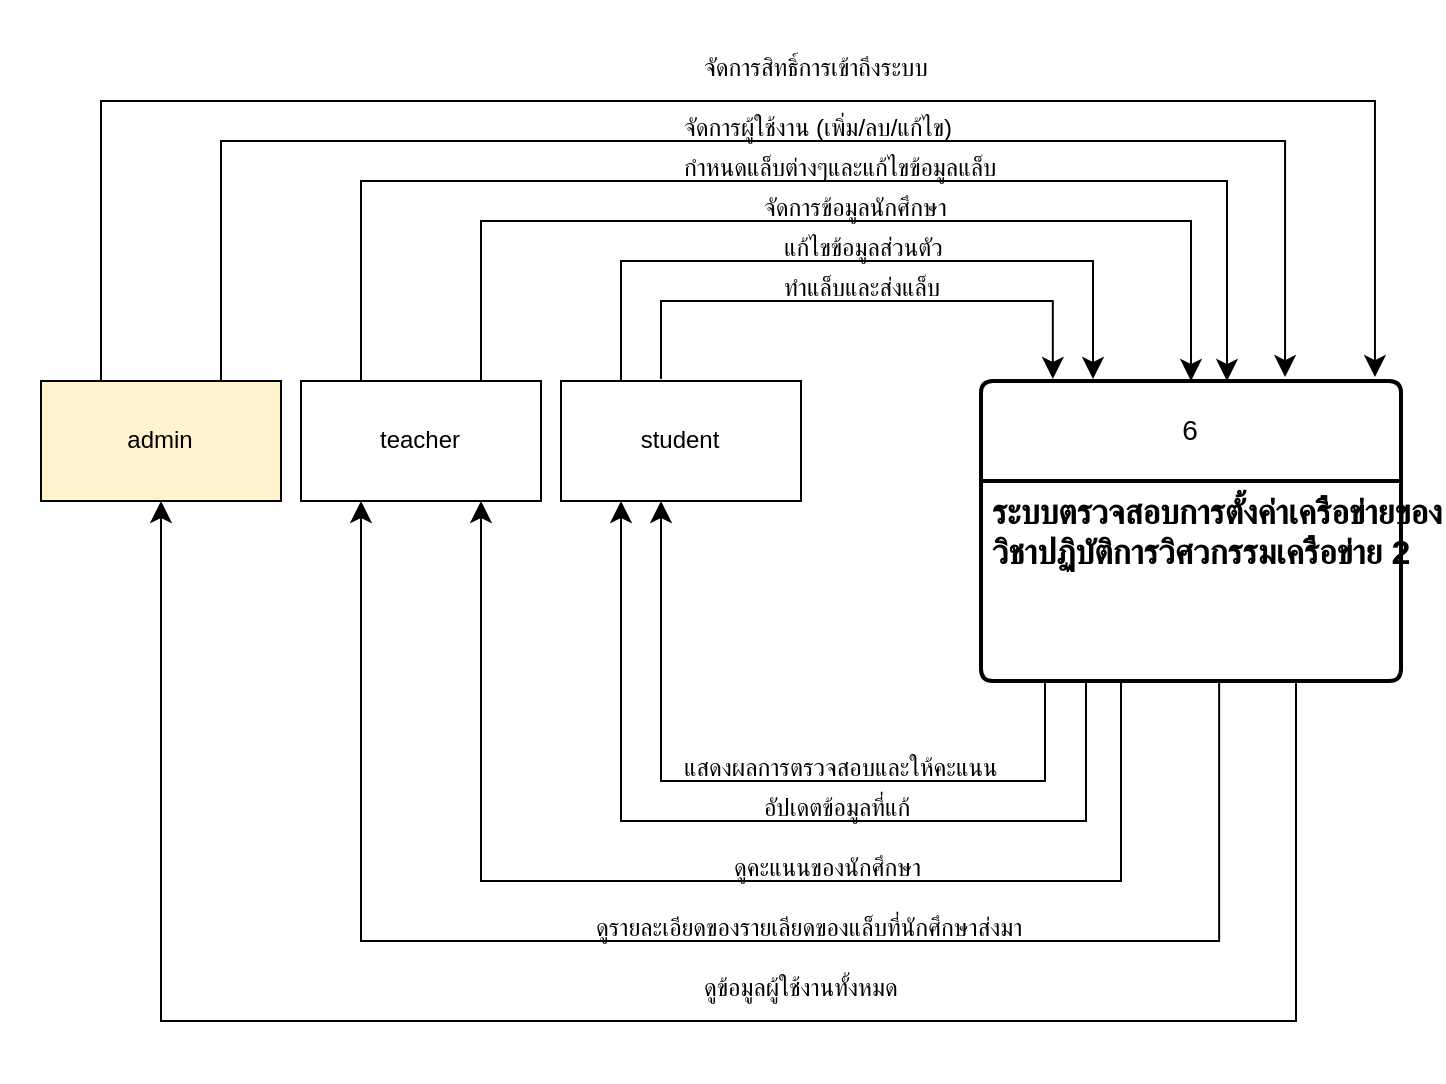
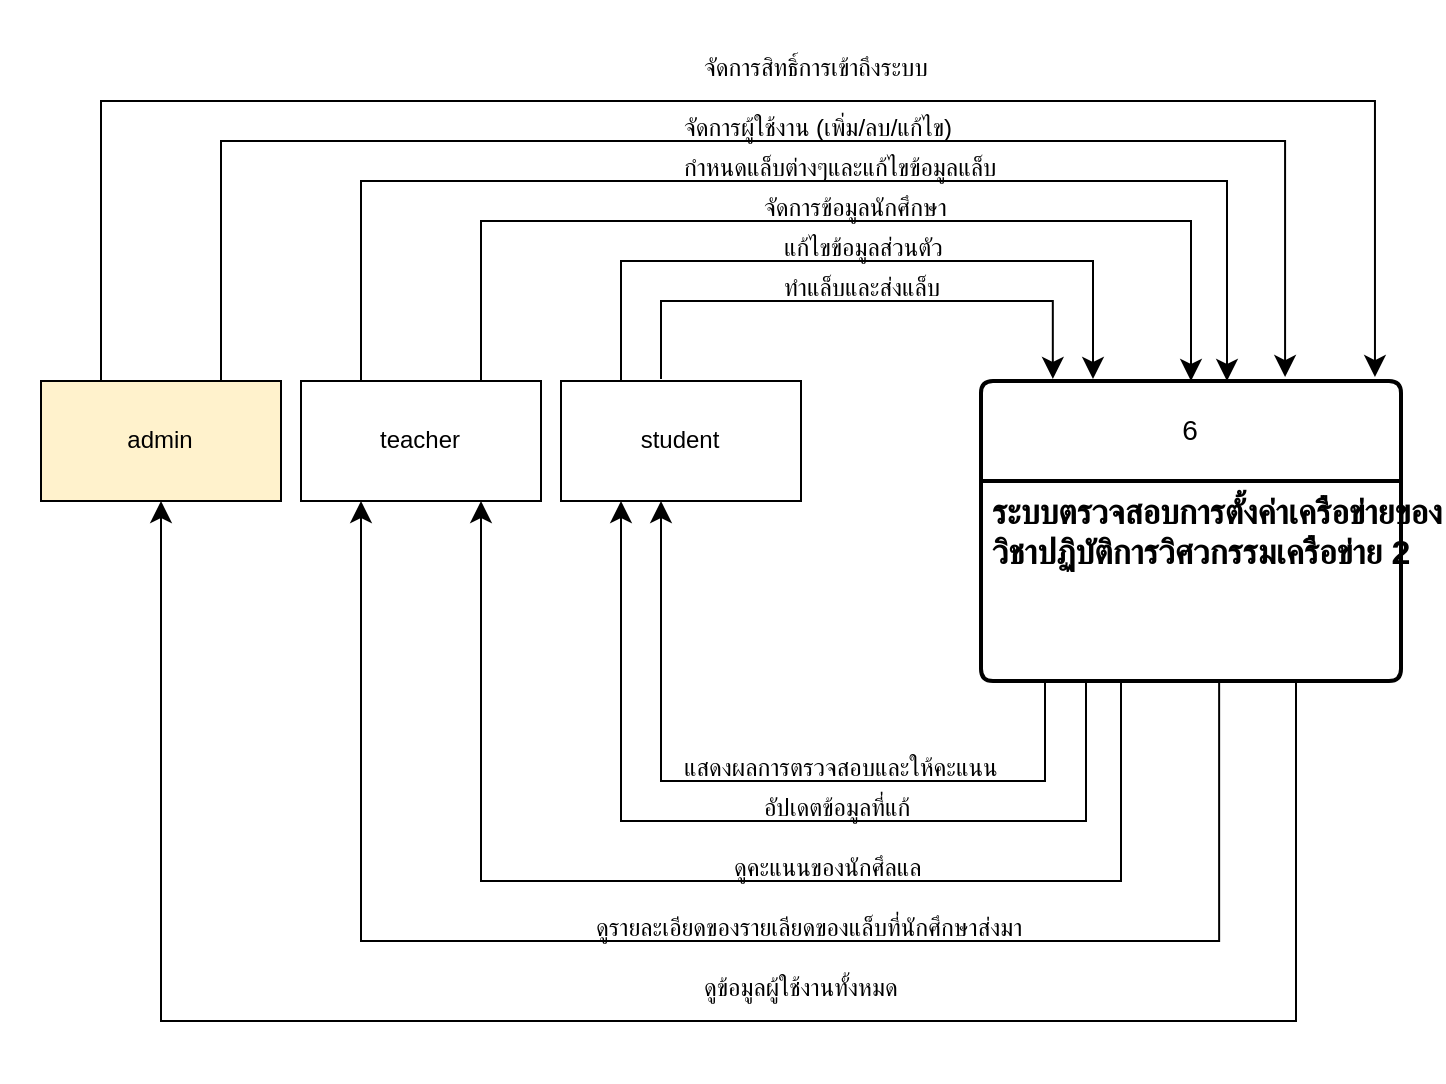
  <mxCell id="0" />
  <mxCell id="1" parent="0" />
  <mxCell id="2" value="student" style="rounded=0;whiteSpace=wrap;html=1;" vertex="1" parent="1"><mxGeometry x="280" y="190" width="120" height="60" as="geometry" /></mxCell>
  <mxCell id="3" value="teacher" style="rounded=0;whiteSpace=wrap;html=1;" vertex="1" parent="1"><mxGeometry x="150" y="190" width="120" height="60" as="geometry" /></mxCell>
  <mxCell id="4" value="admin" style="rounded=0;whiteSpace=wrap;html=1;fillColor=#fff2cc;" vertex="1" parent="1"><mxGeometry x="20" y="190" width="120" height="60" as="geometry" /></mxCell>
  <mxCell id="5" value="6" style="swimlane;childLayout=stackLayout;horizontal=1;startSize=50;horizontalStack=0;rounded=1;fontSize=14;fontStyle=0;strokeWidth=2;resizeParent=0;resizeLast=1;shadow=0;dashed=0;align=center;arcSize=4;whiteSpace=wrap;html=1;" vertex="1" parent="1"><mxGeometry x="490" y="190" width="210" height="150" as="geometry" /></mxCell>
  <mxCell id="6" value="&lt;span style=&quot;font-family: &amp;quot;TH Sarabun New&amp;quot;, sans-serif;&quot; lang=&quot;TH&quot;&gt;&lt;b style=&quot;&quot;&gt;&lt;font style=&quot;font-size: 17px;&quot;&gt;ระบบตรวจสอบการตั้งค่าเครือข่ายของ&lt;/font&gt;&lt;/b&gt;&lt;/span&gt;&lt;div&gt;&lt;span style=&quot;font-family: &amp;quot;TH Sarabun New&amp;quot;, sans-serif;&quot; lang=&quot;TH&quot;&gt;&lt;b style=&quot;&quot;&gt;&lt;font style=&quot;font-size: 17px;&quot;&gt;วิชาปฏิบัติการวิศวกรรมเครือข่าย 2&lt;/font&gt;&lt;/b&gt;&lt;/span&gt;&lt;/div&gt;" style="align=left;strokeColor=none;fillColor=none;spacingLeft=4;fontSize=12;verticalAlign=top;resizable=0;rotatable=0;part=1;html=1;" vertex="1" parent="5"><mxGeometry y="50" width="210" height="100" as="geometry" /></mxCell>
  <mxCell id="7" value="" style="edgeStyle=elbowEdgeStyle;elbow=vertical;endArrow=classic;html=1;curved=0;rounded=0;endSize=8;startSize=8;entryX=0.171;entryY=-0.007;entryDx=0;entryDy=0;entryPerimeter=0;" edge="1" parent="1" target="5"><mxGeometry width="50" height="50" relative="1" as="geometry"><mxPoint x="330" y="189" as="sourcePoint" /><mxPoint x="507" y="160" as="targetPoint" /><Array as="points"><mxPoint x="420" y="150" /><mxPoint x="437" y="130" /></Array></mxGeometry></mxCell>
  <mxCell id="8" value="" style="edgeStyle=elbowEdgeStyle;elbow=vertical;endArrow=classic;html=1;curved=0;rounded=0;endSize=8;startSize=8;entryX=0.171;entryY=-0.007;entryDx=0;entryDy=0;entryPerimeter=0;exitX=0.25;exitY=0;exitDx=0;exitDy=0;" edge="1" parent="1" source="2"><mxGeometry width="50" height="50" relative="1" as="geometry"><mxPoint x="320" y="189" as="sourcePoint" /><mxPoint x="546" y="189" as="targetPoint" /><Array as="points"><mxPoint x="450" y="130" /><mxPoint x="457" y="130" /></Array></mxGeometry></mxCell>
  <mxCell id="9" value="" style="edgeStyle=elbowEdgeStyle;elbow=vertical;endArrow=classic;html=1;curved=0;rounded=0;endSize=8;startSize=8;" edge="1" parent="1"><mxGeometry width="50" height="50" relative="1" as="geometry"><mxPoint x="522" y="340" as="sourcePoint" /><mxPoint x="330" y="250" as="targetPoint" /><Array as="points"><mxPoint x="430" y="390" /><mxPoint x="430" y="400" /></Array></mxGeometry></mxCell>
  <mxCell id="10" value="" style="edgeStyle=elbowEdgeStyle;elbow=vertical;endArrow=classic;html=1;curved=0;rounded=0;endSize=8;startSize=8;entryX=0.392;entryY=1.017;entryDx=0;entryDy=0;entryPerimeter=0;exitX=0.25;exitY=1;exitDx=0;exitDy=0;" edge="1" parent="1" source="6"><mxGeometry width="50" height="50" relative="1" as="geometry"><mxPoint x="505" y="339" as="sourcePoint" /><mxPoint x="310" y="250" as="targetPoint" /><Array as="points"><mxPoint x="430" y="410" /><mxPoint x="413" y="399" /></Array></mxGeometry></mxCell>
  <mxCell id="11" value="" style="edgeStyle=elbowEdgeStyle;elbow=vertical;endArrow=classic;html=1;curved=0;rounded=0;endSize=8;startSize=8;exitX=0.75;exitY=0;exitDx=0;exitDy=0;entryX=0.5;entryY=0;entryDx=0;entryDy=0;" edge="1" parent="1" source="3" target="5"><mxGeometry width="50" height="50" relative="1" as="geometry"><mxPoint x="240" y="190" as="sourcePoint" /><mxPoint x="564" y="190" as="targetPoint" /><Array as="points"><mxPoint x="360" y="110" /><mxPoint x="387" y="130" /></Array></mxGeometry></mxCell>
  <mxCell id="12" value="" style="edgeStyle=elbowEdgeStyle;elbow=vertical;endArrow=classic;html=1;curved=0;rounded=0;endSize=8;startSize=8;exitX=0.25;exitY=0;exitDx=0;exitDy=0;" edge="1" parent="1" source="3"><mxGeometry width="50" height="50" relative="1" as="geometry"><mxPoint x="260" y="190" as="sourcePoint" /><mxPoint x="613" y="190" as="targetPoint" /><Array as="points"><mxPoint x="420" y="90" /><mxPoint x="407" y="130" /></Array></mxGeometry></mxCell>
  <mxCell id="13" value="" style="edgeStyle=elbowEdgeStyle;elbow=vertical;endArrow=classic;html=1;curved=0;rounded=0;endSize=8;startSize=8;entryX=0.392;entryY=1.017;entryDx=0;entryDy=0;entryPerimeter=0;" edge="1" parent="1"><mxGeometry width="50" height="50" relative="1" as="geometry"><mxPoint x="560" y="340" as="sourcePoint" /><mxPoint x="240" y="250" as="targetPoint" /><Array as="points"><mxPoint x="400" y="440" /><mxPoint x="343" y="399" /></Array></mxGeometry></mxCell>
  <mxCell id="14" value="" style="edgeStyle=elbowEdgeStyle;elbow=vertical;endArrow=classic;html=1;curved=0;rounded=0;endSize=8;startSize=8;entryX=0.392;entryY=1.017;entryDx=0;entryDy=0;entryPerimeter=0;exitX=0.567;exitY=0.99;exitDx=0;exitDy=0;exitPerimeter=0;" edge="1" parent="1" source="6"><mxGeometry width="50" height="50" relative="1" as="geometry"><mxPoint x="413" y="340" as="sourcePoint" /><mxPoint x="180" y="250" as="targetPoint" /><Array as="points"><mxPoint x="400" y="470" /><mxPoint x="283" y="399" /></Array></mxGeometry></mxCell>
  <mxCell id="15" value="" style="edgeStyle=elbowEdgeStyle;elbow=vertical;endArrow=classic;html=1;curved=0;rounded=0;endSize=8;startSize=8;exitX=0.75;exitY=0;exitDx=0;exitDy=0;entryX=0.724;entryY=-0.013;entryDx=0;entryDy=0;entryPerimeter=0;" edge="1" parent="1" source="4" target="5"><mxGeometry width="50" height="50" relative="1" as="geometry"><mxPoint x="110" y="190" as="sourcePoint" /><mxPoint x="542" y="188" as="targetPoint" /><Array as="points"><mxPoint x="320" y="70" /><mxPoint x="337" y="130" /></Array></mxGeometry></mxCell>
  <mxCell id="16" value="" style="edgeStyle=elbowEdgeStyle;elbow=vertical;endArrow=classic;html=1;curved=0;rounded=0;endSize=8;startSize=8;exitX=0.25;exitY=0;exitDx=0;exitDy=0;entryX=0.938;entryY=-0.013;entryDx=0;entryDy=0;entryPerimeter=0;" edge="1" parent="1" source="4" target="5"><mxGeometry width="50" height="50" relative="1" as="geometry"><mxPoint x="30" y="190" as="sourcePoint" /><mxPoint x="627" y="190" as="targetPoint" /><Array as="points"><mxPoint x="380" y="50" /><mxPoint x="257" y="130" /></Array></mxGeometry></mxCell>
  <mxCell id="17" value="" style="edgeStyle=elbowEdgeStyle;elbow=vertical;endArrow=classic;html=1;curved=0;rounded=0;endSize=8;startSize=8;entryX=0.5;entryY=1;entryDx=0;entryDy=0;exitX=0.75;exitY=1;exitDx=0;exitDy=0;" edge="1" parent="1" source="6" target="4"><mxGeometry width="50" height="50" relative="1" as="geometry"><mxPoint x="539" y="339" as="sourcePoint" /><mxPoint x="110" y="250" as="targetPoint" /><Array as="points"><mxPoint x="380" y="510" /><mxPoint x="213" y="399" /></Array></mxGeometry></mxCell>
  <mxCell id="18" value="ทำแล็บและส่งแล็บ" style="text;whiteSpace=wrap;html=1;" vertex="1" parent="1"><mxGeometry x="390" y="130" width="130" height="40" as="geometry" /></mxCell>
  <mxCell id="19" value="แก้ไขข้อมูลส่วนตัว" style="text;whiteSpace=wrap;html=1;" vertex="1" parent="1"><mxGeometry x="390" y="110" width="120" height="40" as="geometry" /></mxCell>
  <mxCell id="20" value="แสดงผลการตรวจสอบและให้คะแนน" style="text;whiteSpace=wrap;html=1;" vertex="1" parent="1"><mxGeometry x="340" y="370" width="195" height="50" as="geometry" /></mxCell>
  <mxCell id="21" value="อัปเดตข้อมูลที่แก้" style="text;whiteSpace=wrap;html=1;" vertex="1" parent="1"><mxGeometry x="380" y="390" width="170" height="40" as="geometry" /></mxCell>
  <mxCell id="22" value="จัดการข้อมูลนักศึกษา" style="text;whiteSpace=wrap;html=1;" vertex="1" parent="1"><mxGeometry x="380" y="90" width="140" height="40" as="geometry" /></mxCell>
  <mxCell id="23" value="กำหนดแล็บต่างๆและแก้ไขข้อมูลแล็บ" style="text;whiteSpace=wrap;html=1;" vertex="1" parent="1"><mxGeometry x="340" y="70" width="200" height="40" as="geometry" /></mxCell>
  <mxCell id="24" value="ดูรายละเอียดของรายเลียดของแล็บที่นักศึกษาส่งมา" style="text;whiteSpace=wrap;html=1;" vertex="1" parent="1"><mxGeometry x="296" y="450" width="290" height="40" as="geometry" /></mxCell>
- <mxCell id="25" value="ดูคะแนนของนักศึกษา" style="text;whiteSpace=wrap;html=1;" vertex="1" parent="1"><mxGeometry x="365" y="420" width="200" height="40" as="geometry" /></mxCell>
+ <mxCell id="25" value="ดูคะแนนของนักศึลแล" style="text;whiteSpace=wrap;html=1;" vertex="1" parent="1"><mxGeometry x="365" y="420" width="200" height="40" as="geometry" /></mxCell>
  <mxCell id="26" value="จัดการผู้ใช้งาน (เพิ่ม/ลบ/แก้ไข)" style="text;whiteSpace=wrap;html=1;" vertex="1" parent="1"><mxGeometry x="340" y="50" width="190" height="40" as="geometry" /></mxCell>
  <mxCell id="27" value="ดูข้อมูลผู้ใช้งานทั้งหมด" style="text;whiteSpace=wrap;html=1;" vertex="1" parent="1"><mxGeometry x="350" y="480" width="150" height="40" as="geometry" /></mxCell>
  <mxCell id="28" value="จัดการสิทธิ์การเข้าถึงระบบ" style="text;whiteSpace=wrap;html=1;" vertex="1" parent="1"><mxGeometry x="350" y="20" width="160" height="40" as="geometry" /></mxCell>
